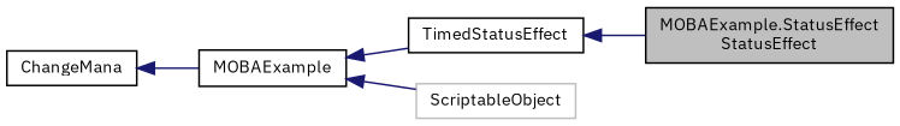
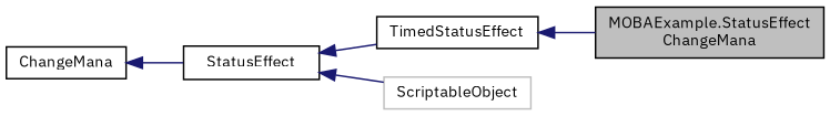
  digraph {
    fontname="IBM Plex Sans"
    rankdir=LR
    node [color=black fillcolor=white fontname="IBM Plex Sans" fontsize=10 shape=record style=filled]
    edge [color=midnightblue dir=back fontname="IBM Plex Sans" fontsize=10 labelfontname=Helvetica labelfontsize=10 style=solid]
-   n1 [fillcolor=grey75 fontcolor=black height=0.2 label="MOBAExample.StatusEffect\lStatusEffect" width=0.4]
+   n1 [fillcolor=grey75 fontcolor=black height=0.2 label="MOBAExample.StatusEffect\lChangeMana" width=0.4]
    n2 [height=0.2 label=TimedStatusEffect width=0.4]
-   n3 [height=0.2 label=MOBAExample width=0.4]
+   n3 [height=0.2 label=StatusEffect width=0.4]
    n4 [color=grey75 height=0.2 label=ScriptableObject width=0.4]
    n5 [height=0.2 label=ChangeMana width=0.4]
    n2 -> n1
    n3 -> n2
    n3 -> n4
    n5 -> n3
  }
